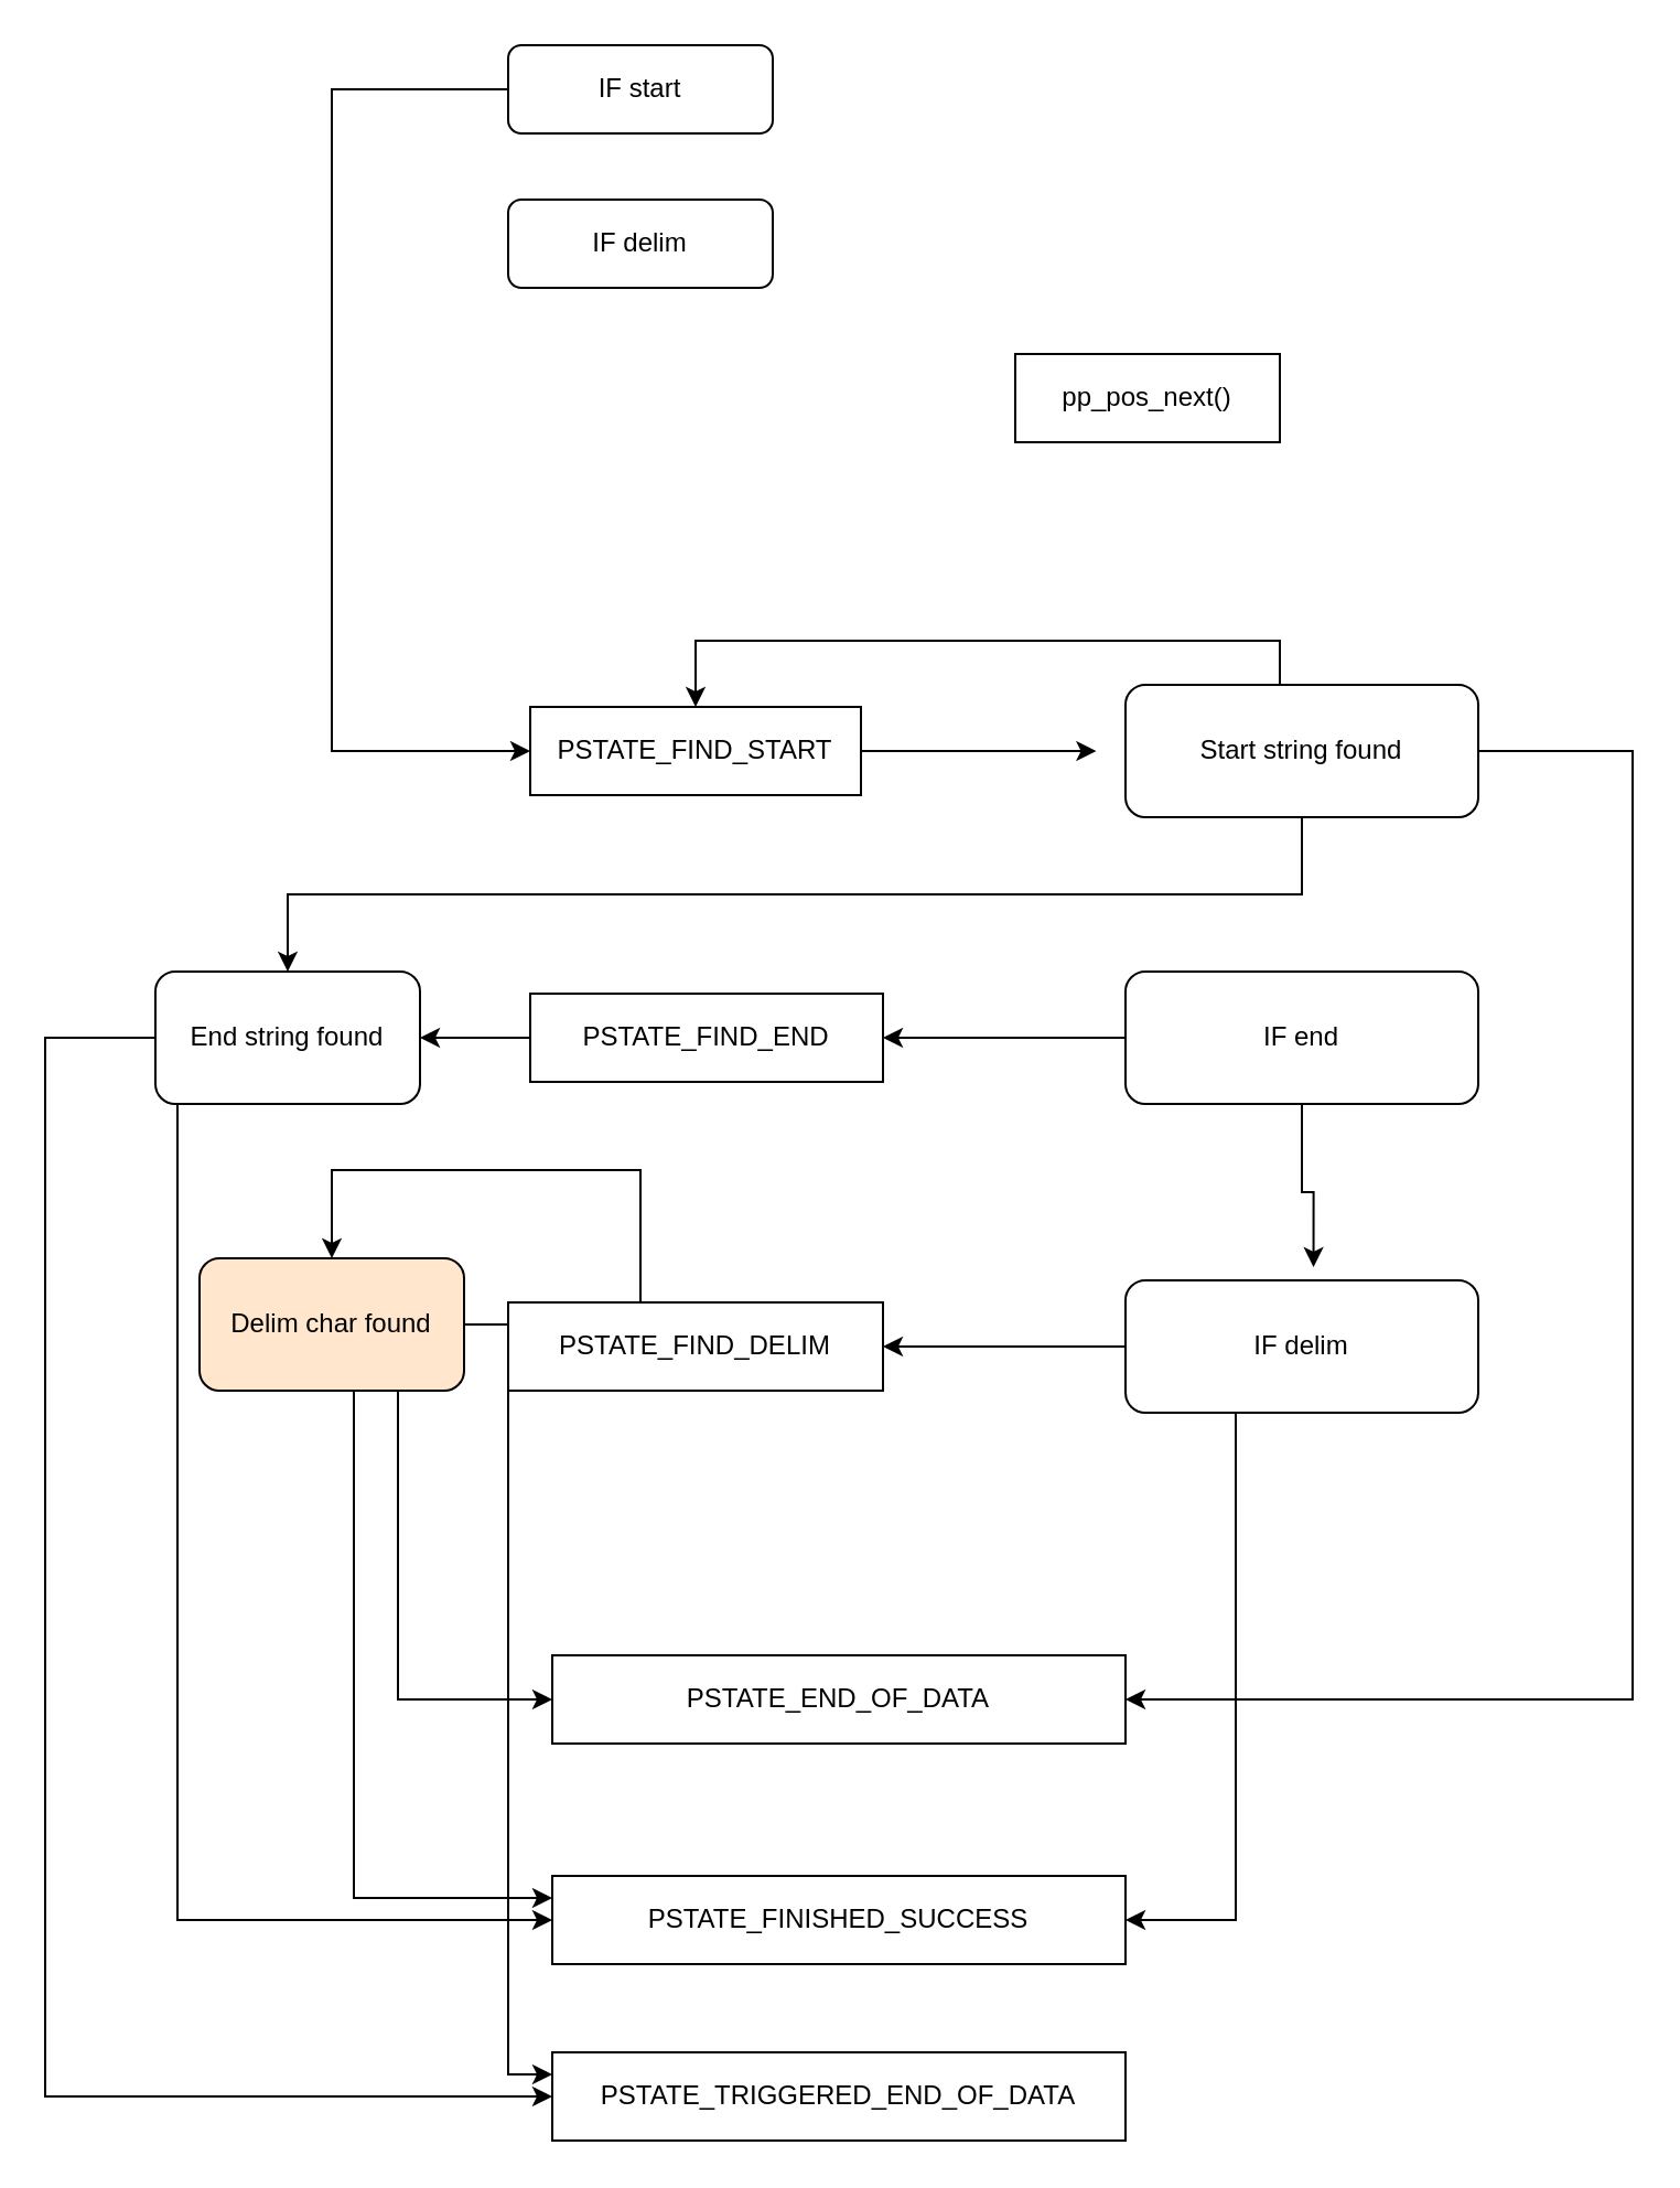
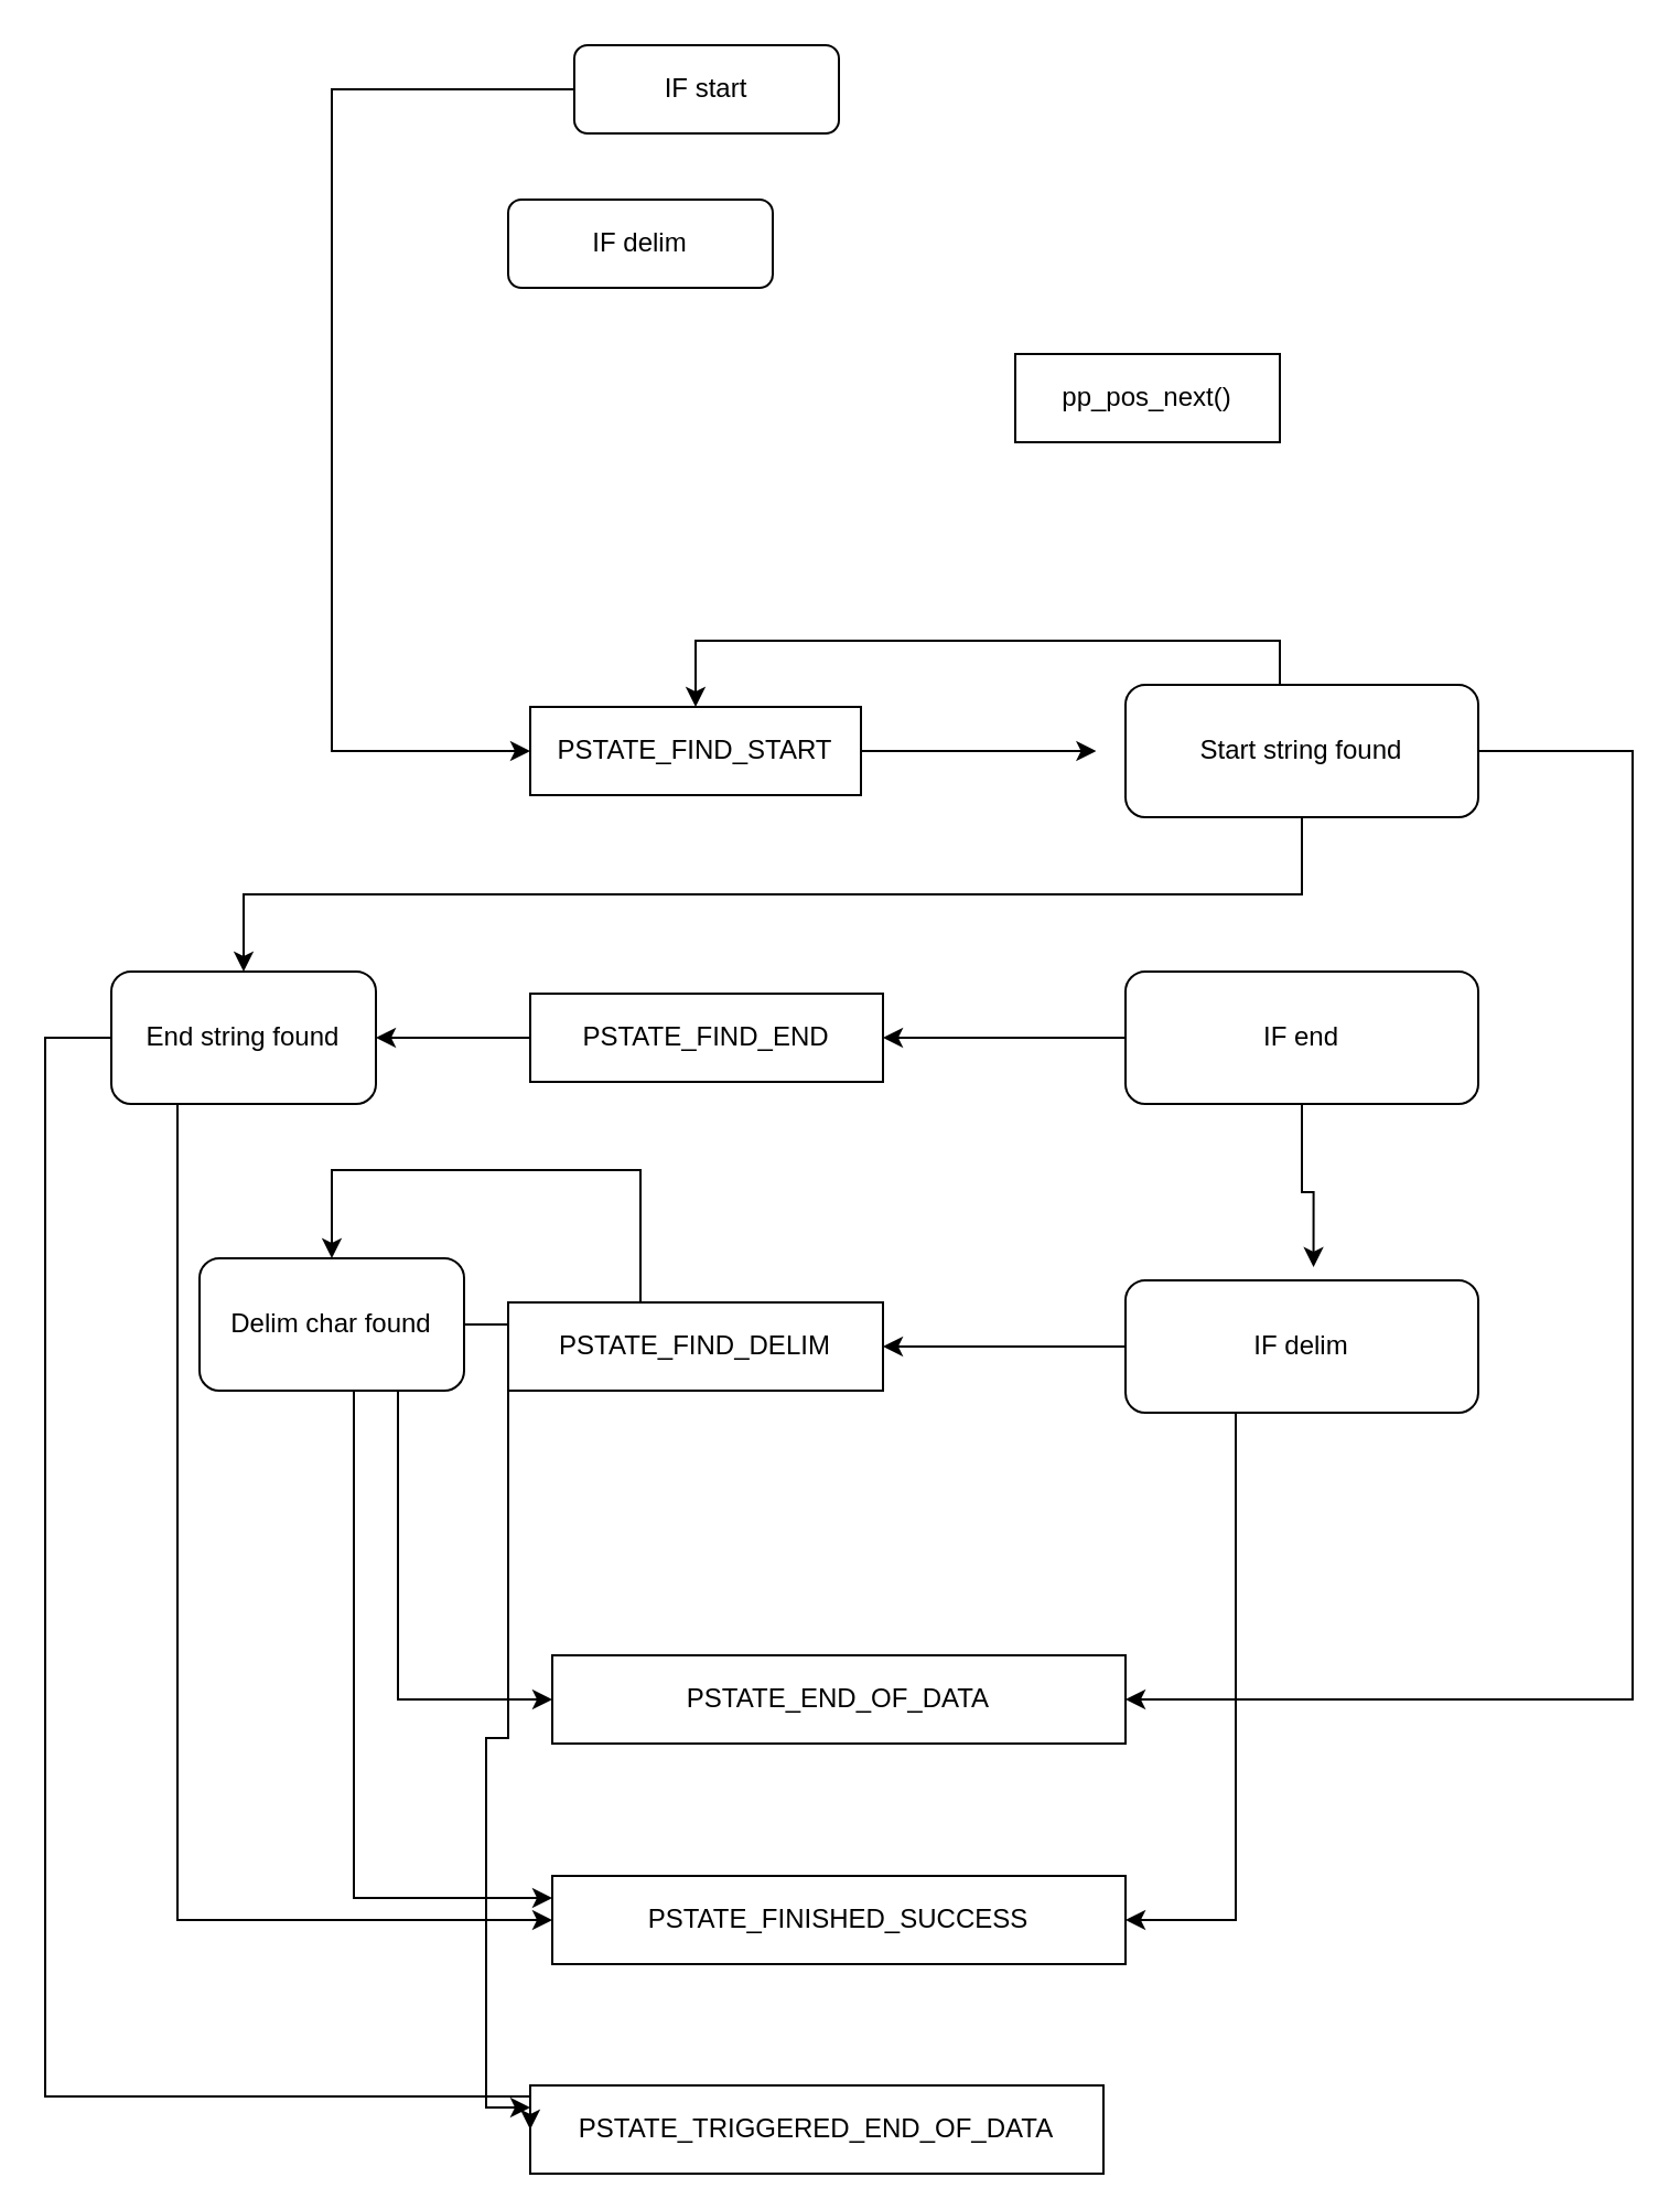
  <mxCell id="0" />
  <mxCell id="1" parent="0" />
  <mxCell id="2" value="&lt;div&gt;&lt;font data-font-src=&quot;https://fonts.googleapis.com/css?family=Source+Code+Pro&quot;&gt;PSTATE_FIND_START&lt;/font&gt;&lt;/div&gt;" style="rounded=0;whiteSpace=wrap;html=1;" vertex="1" parent="1"><mxGeometry x="240" y="320" width="150" height="40" as="geometry" /></mxCell>
  <mxCell id="3" style="edgeStyle=orthogonalEdgeStyle;rounded=0;orthogonalLoop=1;jettySize=auto;html=1;" edge="1" parent="1" source="4" target="27"><mxGeometry relative="1" as="geometry" /></mxCell>
  <mxCell id="4" value="PSTATE_FIND_END" style="rounded=0;whiteSpace=wrap;html=1;" vertex="1" parent="1"><mxGeometry x="240" y="450" width="160" height="40" as="geometry" /></mxCell>
  <mxCell id="5" style="edgeStyle=orthogonalEdgeStyle;rounded=0;orthogonalLoop=1;jettySize=auto;html=1;entryX=0.5;entryY=0;entryDx=0;entryDy=0;" edge="1" parent="1" source="6" target="31"><mxGeometry relative="1" as="geometry"><Array as="points"><mxPoint x="290" y="530" /><mxPoint x="150" y="530" /></Array></mxGeometry></mxCell>
  <mxCell id="6" value="PSTATE_FIND_DELIM" style="rounded=0;whiteSpace=wrap;html=1;" vertex="1" parent="1"><mxGeometry x="230" y="590" width="170" height="40" as="geometry" /></mxCell>
  <mxCell id="7" value="PSTATE_END_OF_DATA" style="rounded=0;whiteSpace=wrap;html=1;" vertex="1" parent="1"><mxGeometry x="250" y="750" width="260" height="40" as="geometry" /></mxCell>
- <mxCell id="8" value="PSTATE_TRIGGERED_END_OF_DATA" style="rounded=0;whiteSpace=wrap;html=1;" vertex="1" parent="1"><mxGeometry x="250" y="930" width="260" height="40" as="geometry" /></mxCell>
+ <mxCell id="8" value="PSTATE_TRIGGERED_END_OF_DATA" style="rounded=0;whiteSpace=wrap;html=1;" vertex="1" parent="1"><mxGeometry x="240" y="945" width="260" height="40" as="geometry" /></mxCell>
  <mxCell id="9" value="PSTATE_FINISHED_SUCCESS" style="rounded=0;whiteSpace=wrap;html=1;" vertex="1" parent="1"><mxGeometry x="250" y="850" width="260" height="40" as="geometry" /></mxCell>
  <mxCell id="10" style="edgeStyle=orthogonalEdgeStyle;rounded=0;orthogonalLoop=1;jettySize=auto;html=1;entryX=0;entryY=0.5;entryDx=0;entryDy=0;" edge="1" parent="1" source="11" target="2"><mxGeometry relative="1" as="geometry"><Array as="points"><mxPoint x="150" y="40" /><mxPoint x="150" y="340" /></Array></mxGeometry></mxCell>
- <mxCell id="11" value="IF start" style="rounded=1;whiteSpace=wrap;html=1;" vertex="1" parent="1"><mxGeometry x="230" y="20" width="120" height="40" as="geometry" /></mxCell>
+ <mxCell id="11" value="IF start" style="rounded=1;whiteSpace=wrap;html=1;" vertex="1" parent="1"><mxGeometry x="260" y="20" width="120" height="40" as="geometry" /></mxCell>
  <mxCell id="12" value="IF delim" style="rounded=1;whiteSpace=wrap;html=1;" vertex="1" parent="1"><mxGeometry x="230" y="90" width="120" height="40" as="geometry" /></mxCell>
  <mxCell id="13" value="pp_pos_next()" style="rounded=0;whiteSpace=wrap;html=1;" vertex="1" parent="1"><mxGeometry x="460" y="160" width="120" height="40" as="geometry" /></mxCell>
  <mxCell id="14" style="edgeStyle=orthogonalEdgeStyle;rounded=0;orthogonalLoop=1;jettySize=auto;html=1;entryX=0.5;entryY=0;entryDx=0;entryDy=0;" edge="1" parent="1" source="16" target="2"><mxGeometry relative="1" as="geometry"><Array as="points"><mxPoint x="580" y="290" /><mxPoint x="315" y="290" /></Array></mxGeometry></mxCell>
  <mxCell id="15" style="edgeStyle=orthogonalEdgeStyle;rounded=0;orthogonalLoop=1;jettySize=auto;html=1;entryX=1;entryY=0.5;entryDx=0;entryDy=0;" edge="1" parent="1" source="16" target="7"><mxGeometry relative="1" as="geometry"><Array as="points"><mxPoint x="740" y="340" /><mxPoint x="740" y="770" /></Array></mxGeometry></mxCell>
  <mxCell id="16" value="Start string found" style="rounded=1;whiteSpace=wrap;html=1;" vertex="1" parent="1"><mxGeometry x="510" y="310" width="160" height="60" as="geometry" /></mxCell>
  <mxCell id="17" style="edgeStyle=orthogonalEdgeStyle;rounded=0;orthogonalLoop=1;jettySize=auto;html=1;entryX=-0.083;entryY=0.5;entryDx=0;entryDy=0;entryPerimeter=0;" edge="1" parent="1" source="2" target="16"><mxGeometry relative="1" as="geometry" /></mxCell>
  <mxCell id="18" style="edgeStyle=orthogonalEdgeStyle;rounded=0;orthogonalLoop=1;jettySize=auto;html=1;entryX=1;entryY=0.5;entryDx=0;entryDy=0;" edge="1" parent="1" source="19" target="4"><mxGeometry relative="1" as="geometry" /></mxCell>
  <mxCell id="19" value="IF end" style="rounded=1;whiteSpace=wrap;html=1;" vertex="1" parent="1"><mxGeometry x="510" y="440" width="160" height="60" as="geometry" /></mxCell>
  <mxCell id="20" style="edgeStyle=orthogonalEdgeStyle;rounded=0;orthogonalLoop=1;jettySize=auto;html=1;exitX=0.5;exitY=1;exitDx=0;exitDy=0;" edge="1" parent="1" source="16" target="27"><mxGeometry relative="1" as="geometry" /></mxCell>
  <mxCell id="21" style="edgeStyle=orthogonalEdgeStyle;rounded=0;orthogonalLoop=1;jettySize=auto;html=1;entryX=1;entryY=0.5;entryDx=0;entryDy=0;" edge="1" parent="1" source="23" target="6"><mxGeometry relative="1" as="geometry" /></mxCell>
  <mxCell id="22" style="edgeStyle=orthogonalEdgeStyle;rounded=0;orthogonalLoop=1;jettySize=auto;html=1;exitX=0.5;exitY=1;exitDx=0;exitDy=0;entryX=1;entryY=0.5;entryDx=0;entryDy=0;" edge="1" parent="1" source="23" target="9"><mxGeometry relative="1" as="geometry"><Array as="points"><mxPoint x="560" y="640" /><mxPoint x="560" y="870" /></Array></mxGeometry></mxCell>
  <mxCell id="23" value="IF delim" style="rounded=1;whiteSpace=wrap;html=1;" vertex="1" parent="1"><mxGeometry x="510" y="580" width="160" height="60" as="geometry" /></mxCell>
  <mxCell id="24" style="edgeStyle=orthogonalEdgeStyle;rounded=0;orthogonalLoop=1;jettySize=auto;html=1;exitX=0.5;exitY=1;exitDx=0;exitDy=0;entryX=0.533;entryY=-0.1;entryDx=0;entryDy=0;entryPerimeter=0;" edge="1" parent="1" source="19" target="23"><mxGeometry relative="1" as="geometry" /></mxCell>
  <mxCell id="25" style="edgeStyle=orthogonalEdgeStyle;rounded=0;orthogonalLoop=1;jettySize=auto;html=1;entryX=0;entryY=0.5;entryDx=0;entryDy=0;" edge="1" parent="1" source="27" target="9"><mxGeometry relative="1" as="geometry"><Array as="points"><mxPoint x="80" y="870" /></Array></mxGeometry></mxCell>
  <mxCell id="26" style="edgeStyle=orthogonalEdgeStyle;rounded=0;orthogonalLoop=1;jettySize=auto;html=1;entryX=0;entryY=0.5;entryDx=0;entryDy=0;" edge="1" parent="1" source="27" target="8"><mxGeometry relative="1" as="geometry"><Array as="points"><mxPoint x="20" y="470" /><mxPoint x="20" y="950" /></Array></mxGeometry></mxCell>
- <mxCell id="27" value="End string found" style="rounded=1;whiteSpace=wrap;html=1;" vertex="1" parent="1"><mxGeometry x="70" y="440" width="120" height="60" as="geometry" /></mxCell>
+ <mxCell id="27" value="End string found" style="rounded=1;whiteSpace=wrap;html=1;" vertex="1" parent="1"><mxGeometry x="50" y="440" width="120" height="60" as="geometry" /></mxCell>
  <mxCell id="28" style="edgeStyle=orthogonalEdgeStyle;rounded=0;orthogonalLoop=1;jettySize=auto;html=1;entryX=0;entryY=0.25;entryDx=0;entryDy=0;" edge="1" parent="1" source="31" target="9"><mxGeometry relative="1" as="geometry"><Array as="points"><mxPoint x="160" y="860" /></Array></mxGeometry></mxCell>
  <mxCell id="29" style="edgeStyle=orthogonalEdgeStyle;rounded=0;orthogonalLoop=1;jettySize=auto;html=1;exitX=0.75;exitY=1;exitDx=0;exitDy=0;entryX=0;entryY=0.5;entryDx=0;entryDy=0;" edge="1" parent="1" source="31" target="7"><mxGeometry relative="1" as="geometry" /></mxCell>
  <mxCell id="30" style="edgeStyle=orthogonalEdgeStyle;rounded=0;orthogonalLoop=1;jettySize=auto;html=1;entryX=0;entryY=0.25;entryDx=0;entryDy=0;" edge="1" parent="1" source="31" target="8"><mxGeometry relative="1" as="geometry" /></mxCell>
- <mxCell id="31" value="Delim char found" style="rounded=1;whiteSpace=wrap;html=1;fillColor=#ffe6cc;" vertex="1" parent="1"><mxGeometry x="90" y="570" width="120" height="60" as="geometry" /></mxCell>
+ <mxCell id="31" value="Delim char found" style="rounded=1;whiteSpace=wrap;html=1;" vertex="1" parent="1"><mxGeometry x="90" y="570" width="120" height="60" as="geometry" /></mxCell>
